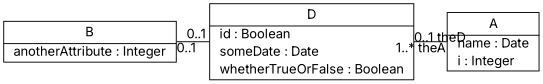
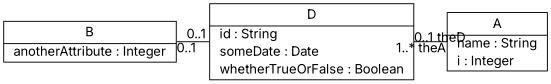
  digraph {
    fontname=Inter
    rankdir=LR
    node [fontname=Inter margin=0 shape=plaintext]
    edge [dir=none fontname=Inter]
-   n1 [label=<<table border="1" cellspacing="0" cellborder="0" cellpadding="2"><tr><td cellpadding="4">    A    </td></tr><hr/><tr><td align="left" href="" title="String name&#13;The class has an attribute called 'name' that is a string by default&#13;">  name : Date  </td></tr><tr><td align="left" href="" title="Integer i&#13;The class also has an integer attribute, initialized to 1&#13;">  i : Integer  </td></tr></table>>]
+   n1 [label=<<table border="1" cellspacing="0" cellborder="0" cellpadding="2"><tr><td cellpadding="4">    A    </td></tr><hr/><tr><td align="left" href="" title="String name&#13;The class has an attribute called 'name' that is a string by default&#13;">  name : String  </td></tr><tr><td align="left" href="" title="Integer i&#13;The class also has an integer attribute, initialized to 1&#13;">  i : Integer  </td></tr></table>>]
    n2 [label=<<table border="1" cellspacing="0" cellborder="0" cellpadding="2"><tr><td cellpadding="4">    B    </td></tr><hr/><tr><td align="left" href="" title="Integer anotherAttribute&#13;Can only be set on creation&#13;">  anotherAttribute : Integer  </td></tr></table>>]
-   n3 [label=<<table border="1" cellspacing="0" cellborder="0" cellpadding="2"><tr><td cellpadding="4">    D    </td></tr><hr/><tr><td align="left" href="" title="String id&#13;The following demonstrates some datatypes&#13;">  id : Boolean  </td></tr><tr><td align="left" href="" title="Date someDate&#13;">  someDate : Date  </td></tr><tr><td align="left" href="" title="Boolean whetherTrueOrFalse&#13;">  whetherTrueOrFalse : Boolean  </td></tr></table>>]
+   n3 [label=<<table border="1" cellspacing="0" cellborder="0" cellpadding="2"><tr><td cellpadding="4">    D    </td></tr><hr/><tr><td align="left" href="" title="String id&#13;The following demonstrates some datatypes&#13;">  id : String  </td></tr><tr><td align="left" href="" title="Date someDate&#13;">  someDate : Date  </td></tr><tr><td align="left" href="" title="Boolean whetherTrueOrFalse&#13;">  whetherTrueOrFalse : Boolean  </td></tr></table>>]
    n2 -> n3 [headlabel="0..1 " taillabel="0..1 "]
    n3 -> n1 [headlabel="1..* theA" taillabel="0..1 theD"]
  }
